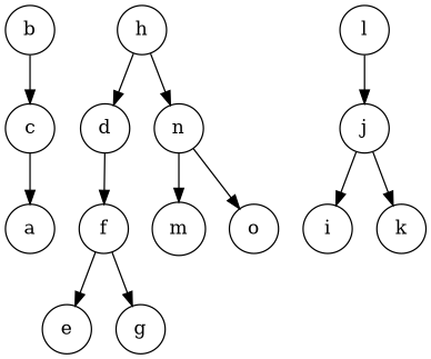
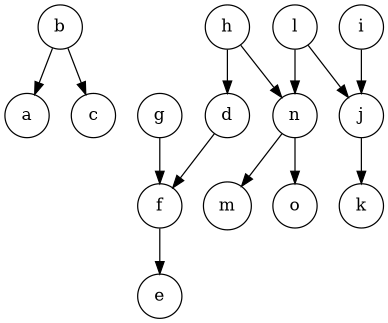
  digraph {
    node [color=black fontcolor=black shape=circle]
    b
    a
    c
    d
    f
    e
    g
    h
    n
    l
    j
    i
    k
    m
    o
-   c -> a
+   b -> a
    b -> c
    d -> f
    f -> e
-   f -> g
+   g -> f
    h -> d
    h -> n
    n -> m
    n -> o
+   l -> n
    l -> j
-   j -> i
+   i -> j
    j -> k
  }
